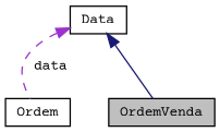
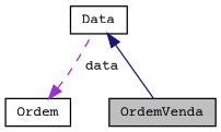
  digraph {
    fontname="Courier Prime"
    node [color=black fillcolor=white fontname="Courier Prime" fontsize=10 shape=record style=filled]
    edge [dir=back fontname="Courier Prime" fontsize=10 labelfontname=Helvetica labelfontsize=10]
    n1 [fillcolor=grey75 fontcolor=black height=0.2 label=OrdemVenda width=0.4]
    n2 [height=0.2 label=Ordem width=0.4]
    n3 [height=0.2 label=Data width=0.4]
    n3 -> n1 [color=midnightblue style=solid]
-   n3 -> n2 [color=darkorchid3 label=" data" style=dashed]
+   n2 -> n3 [color=darkorchid3 label=" data" style=dashed]
  }
